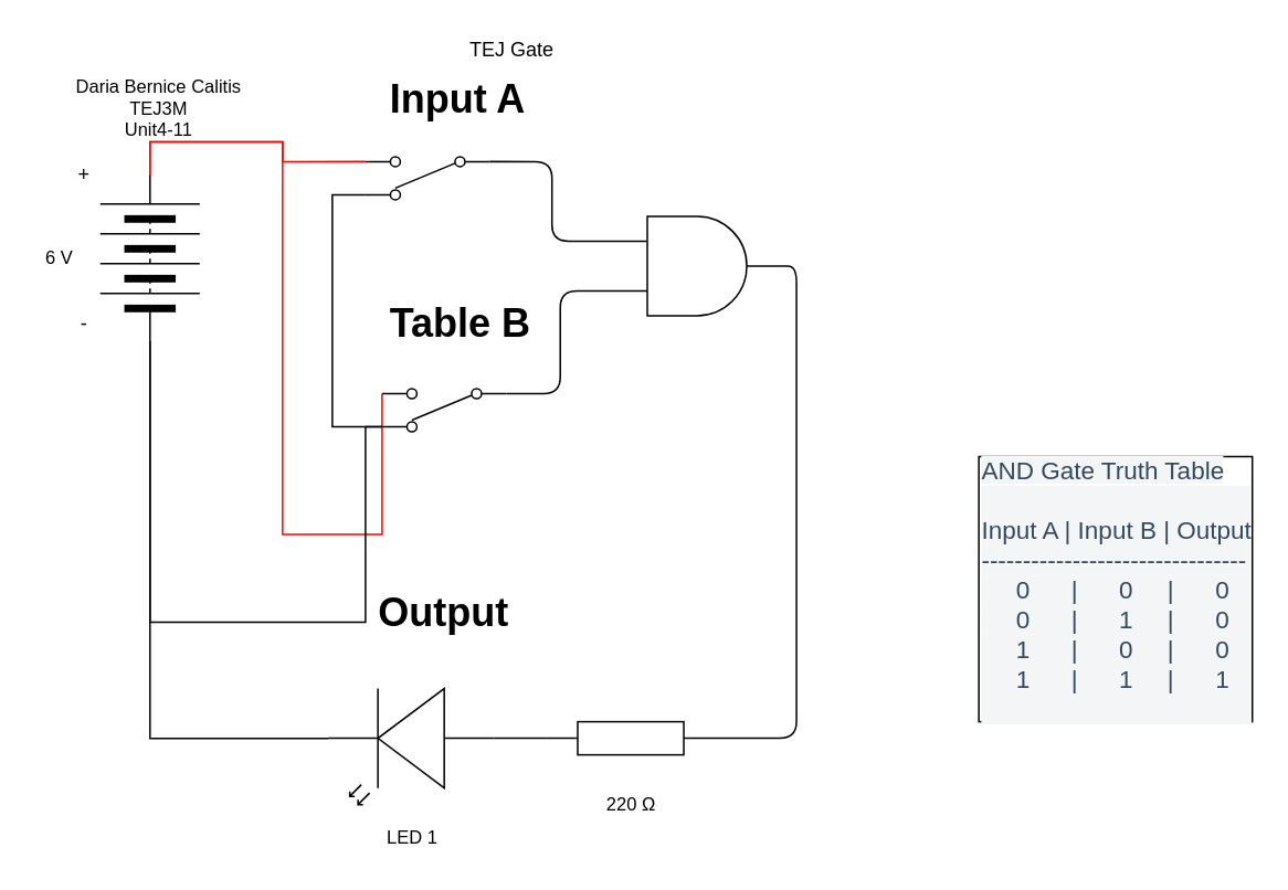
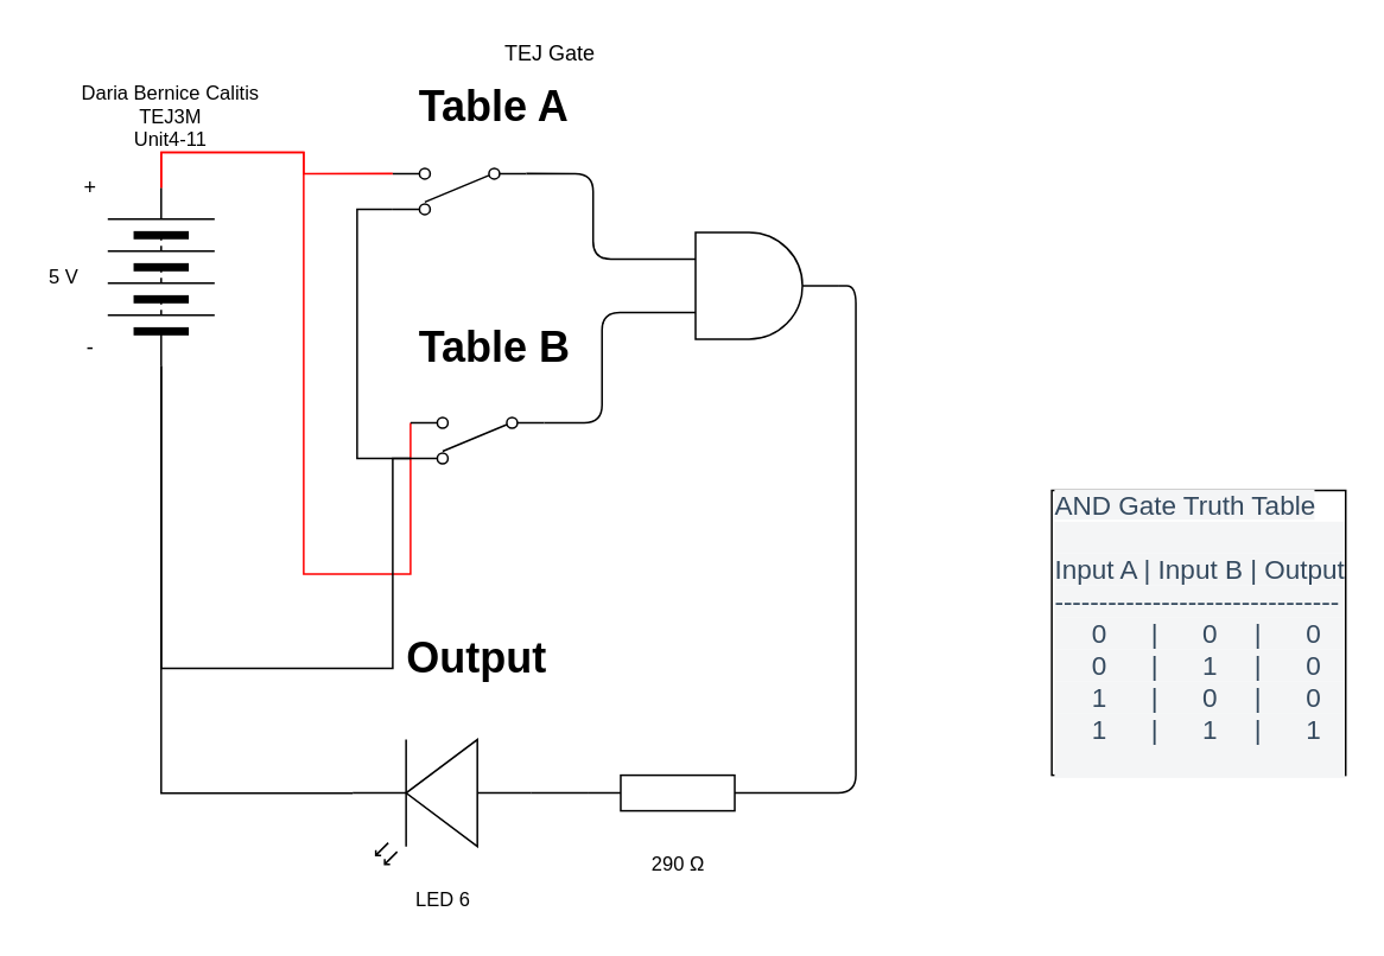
  <mxCell id="0" />
  <mxCell id="1" parent="0" />
  <mxCell id="2" style="edgeStyle=orthogonalEdgeStyle;rounded=0;orthogonalLoop=1;jettySize=auto;html=1;exitX=1;exitY=0.5;exitDx=0;exitDy=0;entryX=1;entryY=0.885;entryDx=0;entryDy=0;entryPerimeter=0;endArrow=none;endFill=0;strokeColor=#FF0000;" parent="1" source="4" target="17" edge="1"><mxGeometry relative="1" as="geometry" /></mxCell>
  <mxCell id="3" style="edgeStyle=orthogonalEdgeStyle;rounded=0;orthogonalLoop=1;jettySize=auto;html=1;exitX=1;exitY=0.5;exitDx=0;exitDy=0;entryX=1;entryY=0.885;entryDx=0;entryDy=0;entryPerimeter=0;endArrow=none;endFill=0;strokeColor=#FF0000;" parent="1" source="4" target="21" edge="1"><mxGeometry relative="1" as="geometry"><Array as="points"><mxPoint x="90" y="85" /><mxPoint x="170" y="85" /><mxPoint x="170" y="322" /></Array></mxGeometry></mxCell>
  <mxCell id="4" value="" style="pointerEvents=1;verticalLabelPosition=bottom;shadow=0;dashed=0;align=center;html=1;verticalAlign=top;shape=mxgraph.electrical.miscellaneous.batteryStack;rotation=-90;" parent="1" vertex="1"><mxGeometry x="40" y="125" width="100" height="60" as="geometry" /></mxCell>
  <mxCell id="5" style="edgeStyle=orthogonalEdgeStyle;rounded=0;orthogonalLoop=1;jettySize=auto;html=1;exitX=1;exitY=0.57;exitDx=0;exitDy=0;exitPerimeter=0;entryX=0;entryY=0.5;entryDx=0;entryDy=0;endArrow=none;endFill=0;strokeColor=#000000;" parent="1" source="6" target="4" edge="1"><mxGeometry relative="1" as="geometry" /></mxCell>
  <mxCell id="6" value="" style="verticalLabelPosition=bottom;shadow=0;dashed=0;align=center;html=1;verticalAlign=top;shape=mxgraph.electrical.opto_electronics.led_2;pointerEvents=1;rotation=-180;" parent="1" vertex="1"><mxGeometry x="197.5" y="415" width="100" height="70" as="geometry" /></mxCell>
- <mxCell id="7" value="6 V" style="text;html=1;align=center;verticalAlign=middle;resizable=0;points=[];autosize=1;strokeColor=none;fillColor=none;fontSize=11;fontFamily=Helvetica;fontColor=default;" parent="1" vertex="1"><mxGeometry x="20" y="145" width="30" height="20" as="geometry" /></mxCell>
- <mxCell id="8" value="220&amp;nbsp;Ω" style="text;html=1;align=center;verticalAlign=middle;resizable=0;points=[];autosize=1;strokeColor=none;fillColor=none;fontSize=11;fontFamily=Helvetica;fontColor=default;" parent="1" vertex="1"><mxGeometry x="360" y="475" width="40" height="20" as="geometry" /></mxCell>
- <mxCell id="9" value="LED 1" style="text;html=1;align=center;verticalAlign=middle;resizable=0;points=[];autosize=1;strokeColor=none;fillColor=none;fontSize=11;fontFamily=Helvetica;fontColor=default;" parent="1" vertex="1"><mxGeometry x="222.5" y="495" width="50" height="20" as="geometry" /></mxCell>
+ <mxCell id="7" value="5 V" style="text;html=1;align=center;verticalAlign=middle;resizable=0;points=[];autosize=1;strokeColor=none;fillColor=none;fontSize=11;fontFamily=Helvetica;fontColor=default;" parent="1" vertex="1"><mxGeometry x="20" y="145" width="30" height="20" as="geometry" /></mxCell>
+ <mxCell id="8" value="290&amp;nbsp;Ω" style="text;html=1;align=center;verticalAlign=middle;resizable=0;points=[];autosize=1;strokeColor=none;fillColor=none;fontSize=11;fontFamily=Helvetica;fontColor=default;" parent="1" vertex="1"><mxGeometry x="360" y="475" width="40" height="20" as="geometry" /></mxCell>
+ <mxCell id="9" value="LED 6" style="text;html=1;align=center;verticalAlign=middle;resizable=0;points=[];autosize=1;strokeColor=none;fillColor=none;fontSize=11;fontFamily=Helvetica;fontColor=default;" parent="1" vertex="1"><mxGeometry x="222.5" y="495" width="50" height="20" as="geometry" /></mxCell>
  <mxCell id="10" value="Daria Bernice Calitis&lt;br&gt;TEJ3M&lt;br&gt;Unit4-11" style="text;html=1;align=center;verticalAlign=middle;resizable=0;points=[];autosize=1;strokeColor=none;fillColor=none;fontSize=11;fontFamily=Helvetica;fontColor=default;" parent="1" vertex="1"><mxGeometry x="40" y="45" width="110" height="40" as="geometry" /></mxCell>
  <mxCell id="11" value="TEJ Gate" style="text;html=1;align=center;verticalAlign=middle;resizable=0;points=[];autosize=1;strokeColor=none;fillColor=none;" parent="1" vertex="1"><mxGeometry x="272.5" y="20" width="70" height="20" as="geometry" /></mxCell>
  <mxCell id="12" value="&lt;span style=&quot;color: rgb(52, 73, 94); font-size: 15px; font-style: normal; font-weight: 400; letter-spacing: normal; text-align: left; text-indent: 0px; text-transform: none; word-spacing: 0px; background-color: rgb(244, 245, 246); display: inline; float: none;&quot;&gt;AND Gate Truth Table&lt;/span&gt;&lt;div style=&quot;color: rgb(52, 73, 94); font-size: 15px; font-style: normal; font-weight: 400; letter-spacing: normal; text-align: left; text-indent: 0px; text-transform: none; word-spacing: 0px; background-color: rgb(244, 245, 246);&quot;&gt;&lt;br&gt;&lt;/div&gt;&lt;div style=&quot;color: rgb(52, 73, 94); font-size: 15px; font-style: normal; font-weight: 400; letter-spacing: normal; text-align: left; text-indent: 0px; text-transform: none; word-spacing: 0px; background-color: rgb(244, 245, 246);&quot;&gt;Input A | Input B | Output&lt;/div&gt;&lt;div style=&quot;color: rgb(52, 73, 94); font-size: 15px; font-style: normal; font-weight: 400; letter-spacing: normal; text-align: left; text-indent: 0px; text-transform: none; word-spacing: 0px; background-color: rgb(244, 245, 246);&quot;&gt;--------------------------------&lt;/div&gt;&lt;div style=&quot;color: rgb(52, 73, 94); font-size: 15px; font-style: normal; font-weight: 400; letter-spacing: normal; text-align: left; text-indent: 0px; text-transform: none; word-spacing: 0px; background-color: rgb(244, 245, 246);&quot;&gt;&amp;nbsp; &amp;nbsp; &amp;nbsp;0&amp;nbsp; &amp;nbsp; &amp;nbsp; |&amp;nbsp; &amp;nbsp; &amp;nbsp; 0&amp;nbsp; &amp;nbsp; &amp;nbsp;|&amp;nbsp; &amp;nbsp; &amp;nbsp; 0&lt;/div&gt;&lt;div style=&quot;color: rgb(52, 73, 94); font-size: 15px; font-style: normal; font-weight: 400; letter-spacing: normal; text-align: left; text-indent: 0px; text-transform: none; word-spacing: 0px; background-color: rgb(244, 245, 246);&quot;&gt;&amp;nbsp; &amp;nbsp; &amp;nbsp;0&amp;nbsp; &amp;nbsp; &amp;nbsp; |&amp;nbsp; &amp;nbsp; &amp;nbsp; 1&amp;nbsp; &amp;nbsp; &amp;nbsp;|&amp;nbsp; &amp;nbsp; &amp;nbsp; 0&lt;/div&gt;&lt;div style=&quot;color: rgb(52, 73, 94); font-size: 15px; font-style: normal; font-weight: 400; letter-spacing: normal; text-align: left; text-indent: 0px; text-transform: none; word-spacing: 0px; background-color: rgb(244, 245, 246);&quot;&gt;&amp;nbsp; &amp;nbsp; &amp;nbsp;1&amp;nbsp; &amp;nbsp; &amp;nbsp; |&amp;nbsp; &amp;nbsp; &amp;nbsp; 0&amp;nbsp; &amp;nbsp; &amp;nbsp;|&amp;nbsp; &amp;nbsp; &amp;nbsp; 0&lt;/div&gt;&lt;div style=&quot;color: rgb(52, 73, 94); font-size: 15px; font-style: normal; font-weight: 400; letter-spacing: normal; text-align: left; text-indent: 0px; text-transform: none; word-spacing: 0px; background-color: rgb(244, 245, 246);&quot;&gt;&amp;nbsp; &amp;nbsp; &amp;nbsp;1&amp;nbsp; &amp;nbsp; &amp;nbsp; |&amp;nbsp; &amp;nbsp; &amp;nbsp; 1&amp;nbsp; &amp;nbsp; &amp;nbsp;|&amp;nbsp; &amp;nbsp; &amp;nbsp; 1&amp;nbsp; &amp;nbsp;&amp;nbsp;&lt;/div&gt;" style="whiteSpace=wrap;html=1;align=left;" parent="1" vertex="1"><mxGeometry x="590" y="275" width="165" height="160" as="geometry" /></mxCell>
  <mxCell id="13" value="+" style="text;html=1;align=center;verticalAlign=middle;resizable=0;points=[];autosize=1;strokeColor=none;fillColor=none;" parent="1" vertex="1"><mxGeometry x="40" y="95" width="20" height="20" as="geometry" /></mxCell>
  <mxCell id="14" value="-" style="text;html=1;align=center;verticalAlign=middle;resizable=0;points=[];autosize=1;strokeColor=none;fillColor=none;" parent="1" vertex="1"><mxGeometry x="40" y="185" width="20" height="20" as="geometry" /></mxCell>
  <mxCell id="15" style="edgeStyle=orthogonalEdgeStyle;rounded=0;orthogonalLoop=1;jettySize=auto;html=1;exitX=1;exitY=0.115;exitDx=0;exitDy=0;exitPerimeter=0;entryX=1;entryY=0.115;entryDx=0;entryDy=0;entryPerimeter=0;endArrow=none;endFill=0;strokeColor=#000000;" parent="1" source="17" target="21" edge="1"><mxGeometry relative="1" as="geometry" /></mxCell>
  <mxCell id="16" style="edgeStyle=orthogonalEdgeStyle;html=1;exitX=0;exitY=0.885;exitDx=0;exitDy=0;exitPerimeter=0;entryX=0;entryY=0.25;entryDx=0;entryDy=0;entryPerimeter=0;endArrow=none;endFill=0;" edge="1" parent="1" source="17" target="28"><mxGeometry relative="1" as="geometry" /></mxCell>
  <mxCell id="17" value="" style="pointerEvents=1;verticalLabelPosition=bottom;shadow=0;dashed=0;align=center;html=1;verticalAlign=top;shape=mxgraph.electrical.electro-mechanical.2-way_switch;rotation=-180;" parent="1" vertex="1"><mxGeometry x="220" y="94" width="75" height="26" as="geometry" /></mxCell>
  <mxCell id="18" style="edgeStyle=orthogonalEdgeStyle;rounded=0;orthogonalLoop=1;jettySize=auto;html=1;exitX=0;exitY=0.5;exitDx=0;exitDy=0;exitPerimeter=0;entryX=0;entryY=0.5;entryDx=0;entryDy=0;entryPerimeter=0;endArrow=none;endFill=0;strokeColor=#000000;" parent="1" edge="1"><mxGeometry relative="1" as="geometry"><mxPoint x="430" y="325" as="sourcePoint" /></mxGeometry></mxCell>
  <mxCell id="19" style="edgeStyle=orthogonalEdgeStyle;rounded=0;orthogonalLoop=1;jettySize=auto;html=1;exitX=1;exitY=0.115;exitDx=0;exitDy=0;exitPerimeter=0;entryX=0;entryY=0.5;entryDx=0;entryDy=0;endArrow=none;endFill=0;strokeColor=#000000;" parent="1" source="21" target="4" edge="1"><mxGeometry relative="1" as="geometry"><Array as="points"><mxPoint x="220" y="375" /><mxPoint x="90" y="375" /></Array></mxGeometry></mxCell>
  <mxCell id="20" style="edgeStyle=orthogonalEdgeStyle;html=1;exitX=0;exitY=0.885;exitDx=0;exitDy=0;exitPerimeter=0;entryX=0;entryY=0.75;entryDx=0;entryDy=0;entryPerimeter=0;endArrow=none;endFill=0;" edge="1" parent="1" source="21" target="28"><mxGeometry relative="1" as="geometry" /></mxCell>
  <mxCell id="21" value="" style="pointerEvents=1;verticalLabelPosition=bottom;shadow=0;dashed=0;align=center;html=1;verticalAlign=top;shape=mxgraph.electrical.electro-mechanical.2-way_switch;rotation=-180;" parent="1" vertex="1"><mxGeometry x="230" y="234" width="75" height="26" as="geometry" /></mxCell>
  <mxCell id="22" style="edgeStyle=orthogonalEdgeStyle;rounded=0;orthogonalLoop=1;jettySize=auto;html=1;exitX=1;exitY=0.5;exitDx=0;exitDy=0;exitPerimeter=0;entryX=0;entryY=0.57;entryDx=0;entryDy=0;entryPerimeter=0;endArrow=none;endFill=0;strokeColor=#000000;" parent="1" source="23" target="6" edge="1"><mxGeometry relative="1" as="geometry" /></mxCell>
  <mxCell id="23" value="" style="pointerEvents=1;verticalLabelPosition=bottom;shadow=0;dashed=0;align=center;html=1;verticalAlign=top;shape=mxgraph.electrical.resistors.resistor_1;rotation=-180;" parent="1" vertex="1"><mxGeometry x="330" y="435" width="100" height="20" as="geometry" /></mxCell>
- <mxCell id="24" value="&lt;h1&gt;Input A&lt;/h1&gt;" style="text;html=1;strokeColor=none;fillColor=none;spacing=5;spacingTop=-20;whiteSpace=wrap;overflow=hidden;rounded=0;" parent="1" vertex="1"><mxGeometry x="230" y="40" width="100" height="40" as="geometry" /></mxCell>
+ <mxCell id="24" value="&lt;h1&gt;Table A&lt;/h1&gt;" style="text;html=1;strokeColor=none;fillColor=none;spacing=5;spacingTop=-20;whiteSpace=wrap;overflow=hidden;rounded=0;" parent="1" vertex="1"><mxGeometry x="230" y="40" width="100" height="40" as="geometry" /></mxCell>
  <mxCell id="25" value="&lt;h1&gt;Table B&lt;/h1&gt;" style="text;html=1;strokeColor=none;fillColor=none;spacing=5;spacingTop=-20;whiteSpace=wrap;overflow=hidden;rounded=0;" parent="1" vertex="1"><mxGeometry x="230" y="175" width="100" height="40" as="geometry" /></mxCell>
  <mxCell id="26" value="&lt;h1&gt;Output&lt;/h1&gt;" style="text;html=1;strokeColor=none;fillColor=none;spacing=5;spacingTop=-20;whiteSpace=wrap;overflow=hidden;rounded=0;" parent="1" vertex="1"><mxGeometry x="222.5" y="350" width="100" height="40" as="geometry" /></mxCell>
  <mxCell id="27" style="edgeStyle=orthogonalEdgeStyle;html=1;exitX=1;exitY=0.5;exitDx=0;exitDy=0;exitPerimeter=0;entryX=0;entryY=0.5;entryDx=0;entryDy=0;entryPerimeter=0;endArrow=none;endFill=0;" edge="1" parent="1" source="28" target="23"><mxGeometry relative="1" as="geometry" /></mxCell>
  <mxCell id="28" value="" style="verticalLabelPosition=bottom;shadow=0;dashed=0;align=center;html=1;verticalAlign=top;shape=mxgraph.electrical.logic_gates.logic_gate;operation=and;" vertex="1" parent="1"><mxGeometry x="370" y="130" width="100" height="60" as="geometry" /></mxCell>
